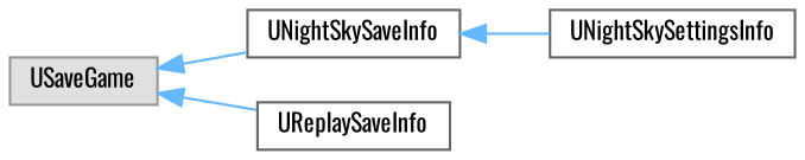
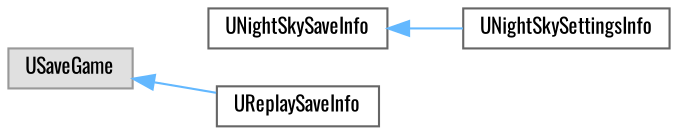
  digraph {
    fontname=Oswald
    rankdir=LR
    node [color=grey40 fillcolor=white fontname=Oswald fontsize=10 shape=box style=filled]
    edge [color=steelblue1 dir=back fontname=Oswald fontsize=10 labelfontname=Helvetica labelfontsize=10 style=solid]
    n1 [color=grey60 fillcolor="#E0E0E0" height=0.2 label=USaveGame width=0.4]
    n2 [height=0.2 label=UNightSkySaveInfo width=0.4]
    n3 [height=0.2 label=UReplaySaveInfo width=0.4]
    n4 [height=0.2 label=UNightSkySettingsInfo width=0.4]
-   n1 -> n2
    n1 -> n3
    n2 -> n4
  }
